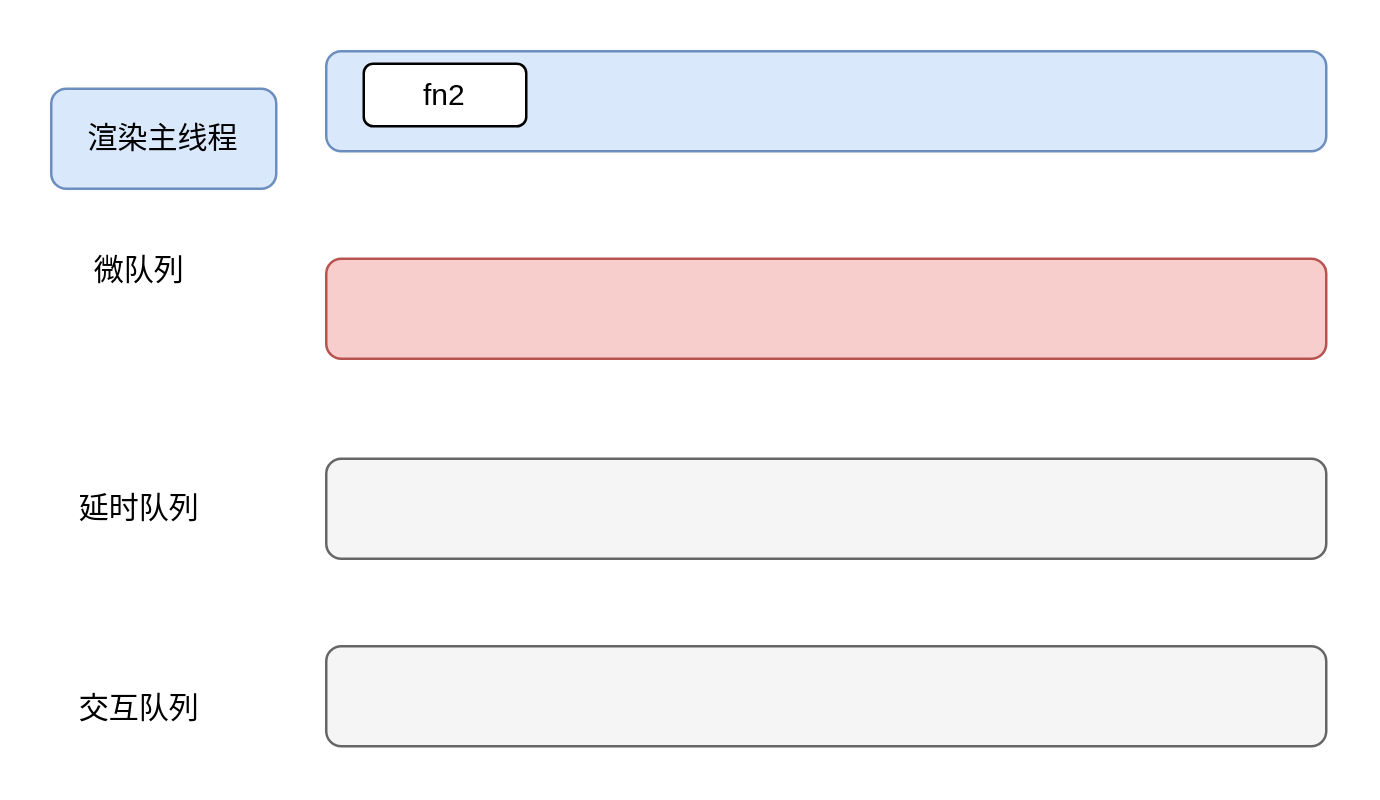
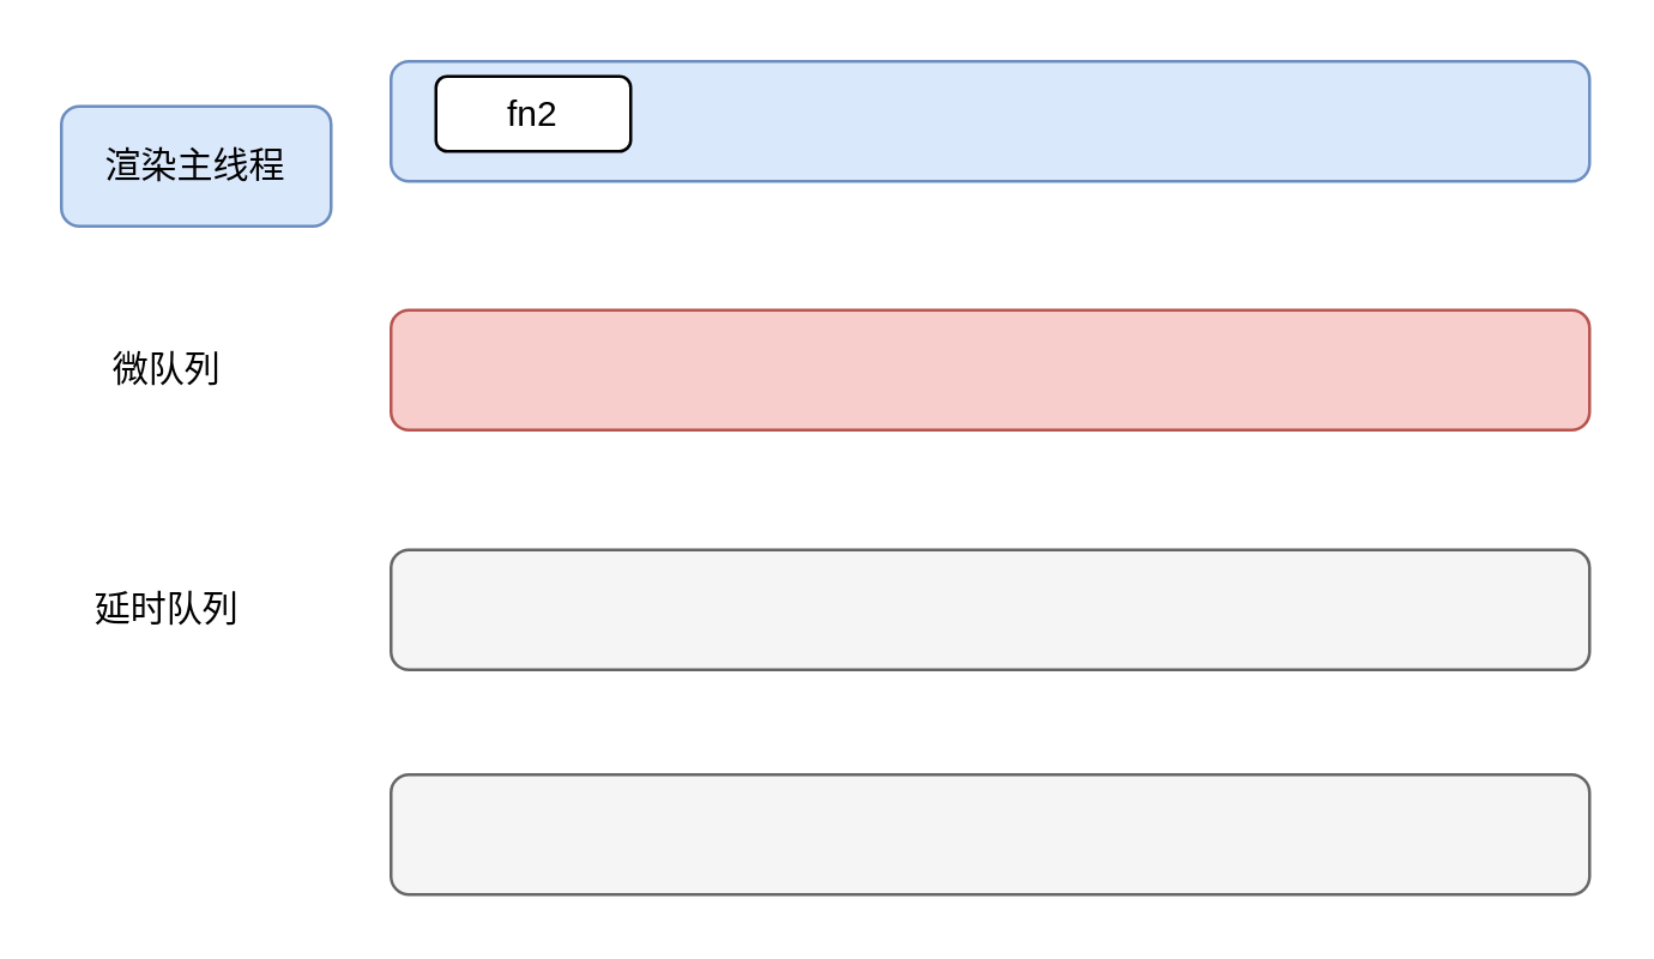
  <mxCell id="0" />
  <mxCell id="1" parent="0" />
  <mxCell id="2" value="渲染主线程" style="rounded=1;whiteSpace=wrap;html=1;fillColor=#dae8fc;strokeColor=#6c8ebf;" parent="1" vertex="1"><mxGeometry x="20" y="35" width="90" height="40" as="geometry" /></mxCell>
  <mxCell id="3" value="" style="rounded=1;whiteSpace=wrap;html=1;fillColor=#dae8fc;strokeColor=#6c8ebf;" parent="1" vertex="1"><mxGeometry x="130" y="20" width="400" height="40" as="geometry" /></mxCell>
- <mxCell id="4" value="微队列" style="text;html=1;align=center;verticalAlign=middle;resizable=0;points=[];autosize=1;strokeColor=none;fillColor=none;" parent="1" vertex="1"><mxGeometry x="28" y="95" width="54" height="26" as="geometry" /></mxCell>
+ <mxCell id="4" value="微队列" style="text;html=1;align=center;verticalAlign=middle;resizable=0;points=[];autosize=1;strokeColor=none;fillColor=none;" parent="1" vertex="1"><mxGeometry x="28" y="110" width="54" height="26" as="geometry" /></mxCell>
  <mxCell id="5" value="延时队列" style="text;html=1;align=center;verticalAlign=middle;resizable=0;points=[];autosize=1;strokeColor=none;fillColor=none;" parent="1" vertex="1"><mxGeometry x="20" y="188" width="70" height="30" as="geometry" /></mxCell>
- <mxCell id="6" value="交互队列" style="text;html=1;align=center;verticalAlign=middle;resizable=0;points=[];autosize=1;strokeColor=none;fillColor=none;" parent="1" vertex="1"><mxGeometry x="20" y="268" width="70" height="30" as="geometry" /></mxCell>
  <mxCell id="7" value="" style="rounded=1;whiteSpace=wrap;html=1;fillColor=#f8cecc;strokeColor=#b85450;" parent="1" vertex="1"><mxGeometry x="130" y="103" width="400" height="40" as="geometry" /></mxCell>
  <mxCell id="8" value="" style="rounded=1;whiteSpace=wrap;html=1;fillColor=#f5f5f5;strokeColor=#666666;fontColor=#333333;" parent="1" vertex="1"><mxGeometry x="130" y="183" width="400" height="40" as="geometry" /></mxCell>
  <mxCell id="9" value="" style="rounded=1;whiteSpace=wrap;html=1;fillColor=#f5f5f5;fontColor=#333333;strokeColor=#666666;" parent="1" vertex="1"><mxGeometry x="130" y="258" width="400" height="40" as="geometry" /></mxCell>
  <mxCell id="10" value="fn2" style="rounded=1;whiteSpace=wrap;html=1;" vertex="1" parent="1"><mxGeometry x="145" y="25" width="65" height="25" as="geometry" /></mxCell>
